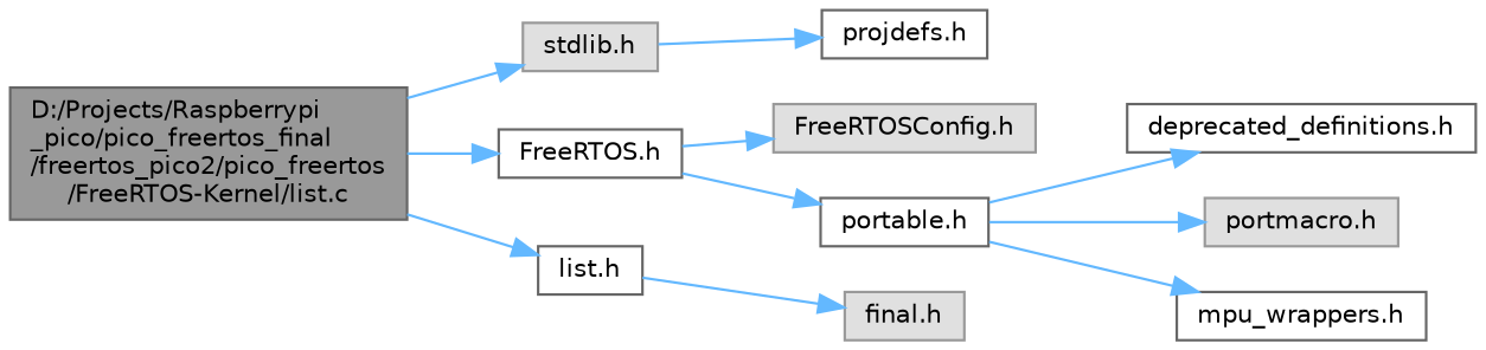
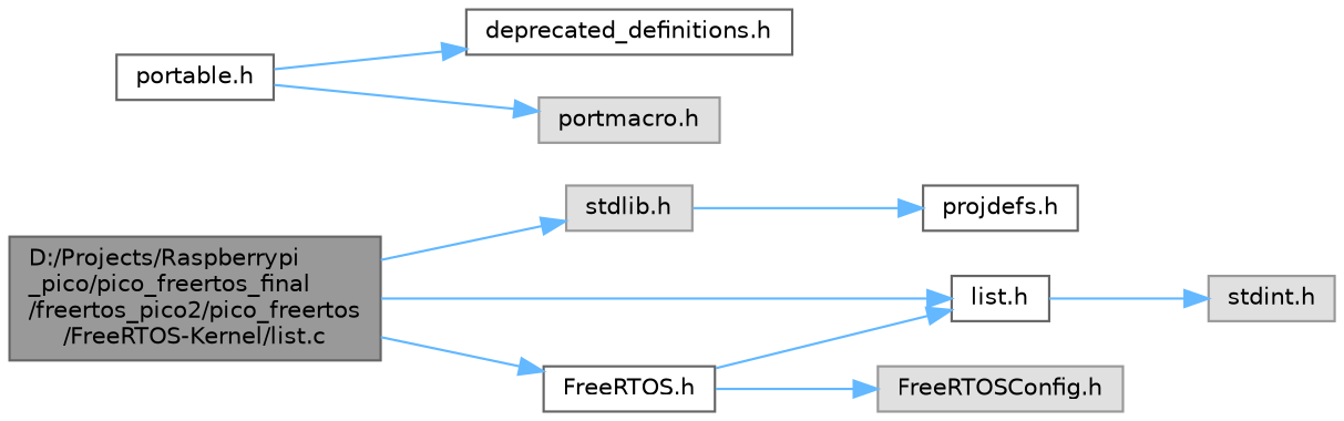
  digraph {
    rankdir=LR
    node [color=grey40 fillcolor=white fontname=Helvetica fontsize=10 shape=box style=filled]
    edge [color=steelblue1 fontname=Helvetica fontsize=10 labelfontname=Helvetica labelfontsize=10 style=solid]
    n1 [color=gray40 fillcolor=grey60 fontcolor=black height=0.2 label="D:/Projects/Raspberrypi\l_pico/pico_freertos_final\l/freertos_pico2/pico_freertos\l/FreeRTOS-Kernel/list.c" width=0.4]
    n2 [color=grey60 fillcolor="#E0E0E0" height=0.2 label="stdlib.h" width=0.4]
    n3 [height=0.2 label="FreeRTOS.h" width=0.4]
    n4 [height=0.2 label="list.h" width=0.4]
    n5 [height=0.2 label="projdefs.h" width=0.4]
    n6 [color=grey60 fillcolor="#E0E0E0" height=0.2 label="FreeRTOSConfig.h" width=0.4]
    n7 [height=0.2 label="portable.h" width=0.4]
-   n8 [color=grey60 fillcolor="#E0E0E0" height=0.2 label="final.h" width=0.4]
+   n8 [color=grey60 fillcolor="#E0E0E0" height=0.2 label="stdint.h" width=0.4]
    n9 [height=0.2 label="deprecated_definitions.h" width=0.4]
    n10 [color=grey60 fillcolor="#E0E0E0" height=0.2 label="portmacro.h" width=0.4]
-   n11 [height=0.2 label="mpu_wrappers.h" width=0.4]
    n1 -> n2
    n1 -> n3
    n1 -> n4
    n2 -> n5
    n3 -> n6
-   n3 -> n7
+   n3 -> n4
    n4 -> n8
    n7 -> n9
    n7 -> n10
-   n7 -> n11
  }
